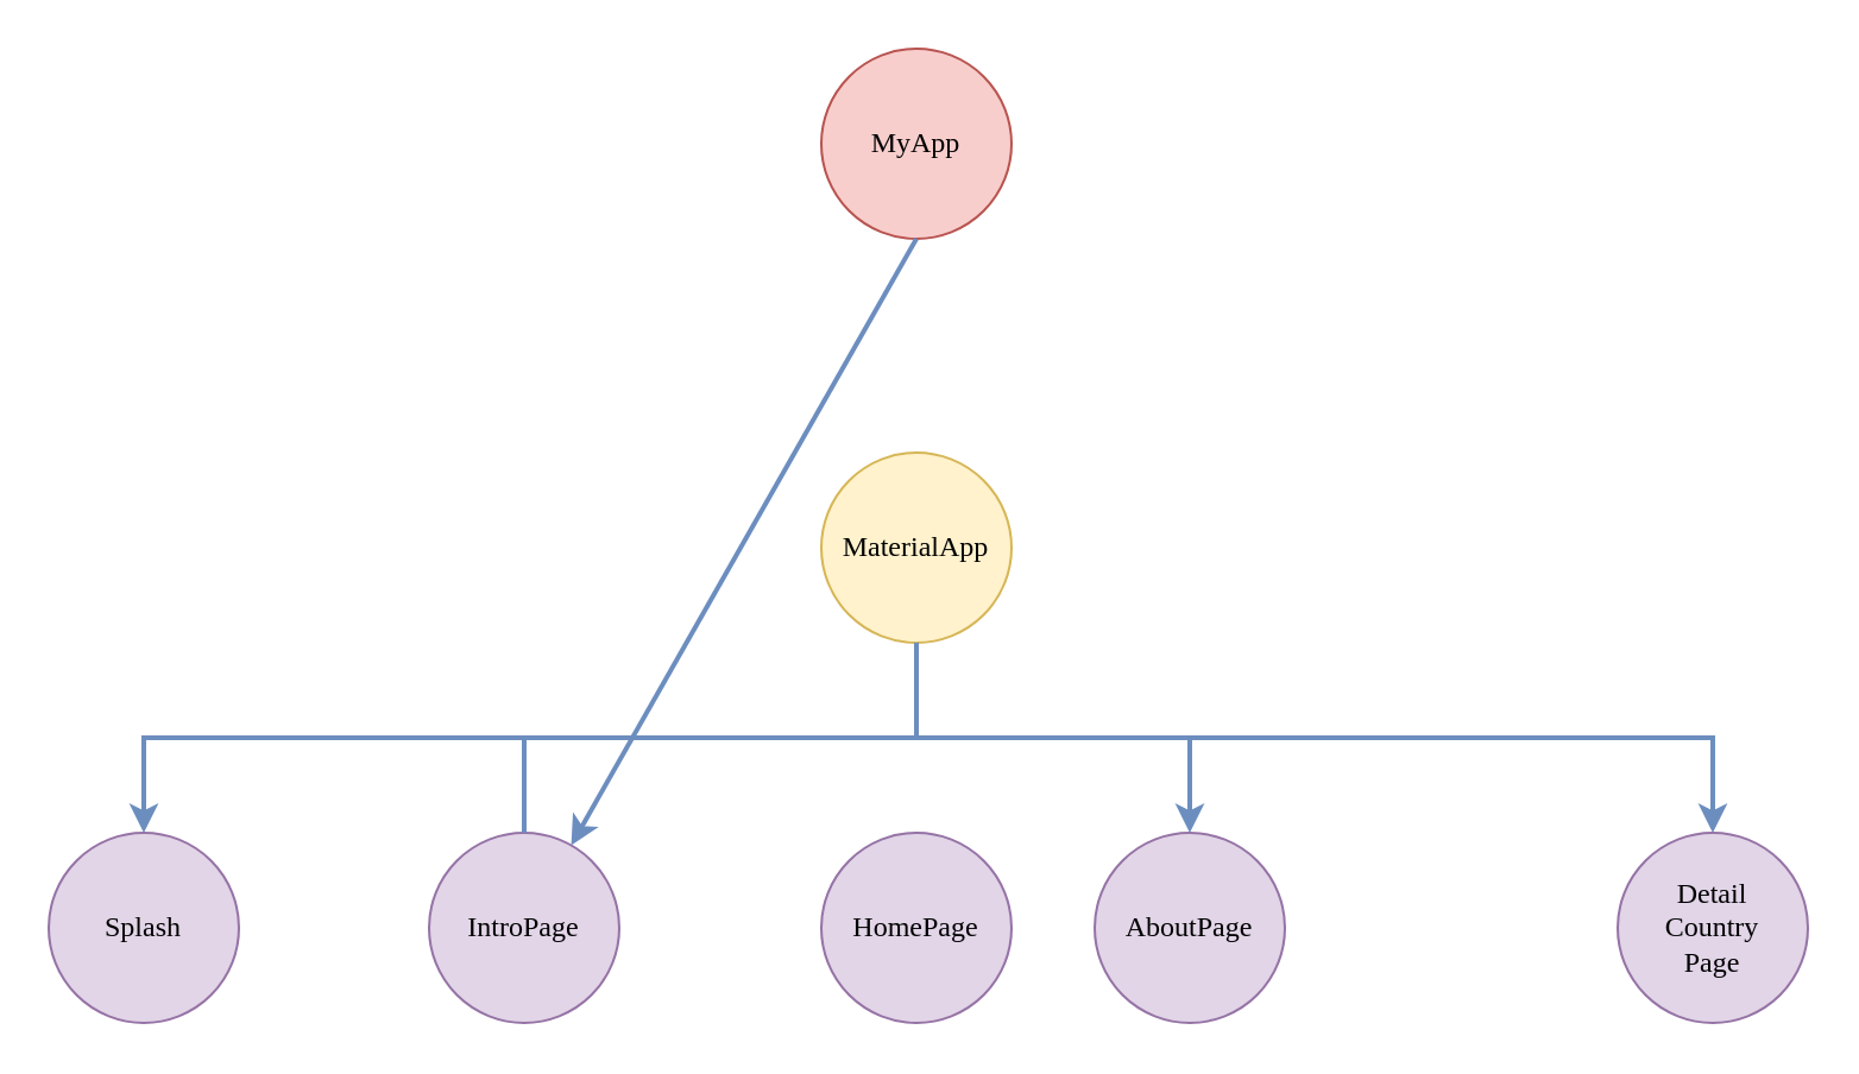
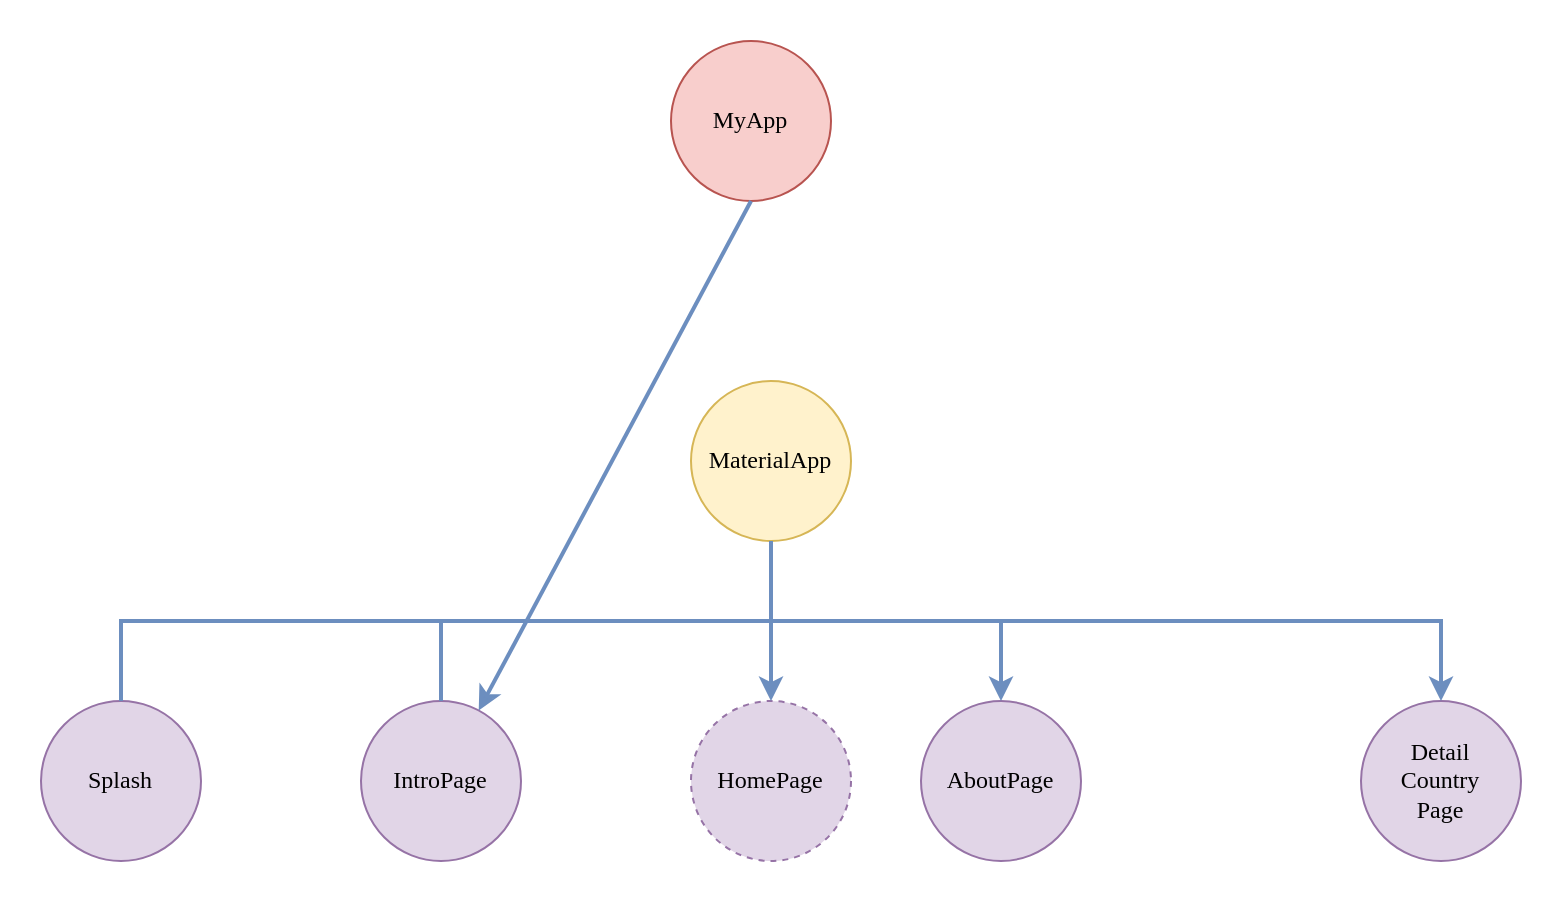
  <mxCell id="0" />
  <mxCell id="1" parent="0" />
- <mxCell id="2" value="MyApp" style="ellipse;whiteSpace=wrap;html=1;aspect=fixed;fillColor=#f8cecc;strokeColor=#b85450;fontFamily=Verdana;" vertex="1" parent="1"><mxGeometry x="345" y="20" width="80" height="80" as="geometry" /></mxCell>
+ <mxCell id="2" value="MyApp" style="ellipse;whiteSpace=wrap;html=1;aspect=fixed;fillColor=#f8cecc;strokeColor=#b85450;fontFamily=Verdana;" vertex="1" parent="1"><mxGeometry x="335" y="20" width="80" height="80" as="geometry" /></mxCell>
  <mxCell id="3" value="MaterialApp" style="ellipse;whiteSpace=wrap;html=1;aspect=fixed;fontFamily=Verdana;fillColor=#fff2cc;strokeColor=#d6b656;" vertex="1" parent="1"><mxGeometry x="345" y="190" width="80" height="80" as="geometry" /></mxCell>
- <mxCell id="4" value="HomePage" style="ellipse;whiteSpace=wrap;html=1;aspect=fixed;fontFamily=Verdana;fillColor=#e1d5e7;strokeColor=#9673a6;" vertex="1" parent="1"><mxGeometry x="345" y="350" width="80" height="80" as="geometry" /></mxCell>
+ <mxCell id="4" value="HomePage" style="ellipse;whiteSpace=wrap;html=1;aspect=fixed;fontFamily=Verdana;fillColor=#e1d5e7;strokeColor=#9673a6;dashed=1;" vertex="1" parent="1"><mxGeometry x="345" y="350" width="80" height="80" as="geometry" /></mxCell>
  <mxCell id="5" value="IntroPage" style="ellipse;whiteSpace=wrap;html=1;aspect=fixed;fontFamily=Verdana;fillColor=#e1d5e7;strokeColor=#9673a6;" vertex="1" parent="1"><mxGeometry x="180" y="350" width="80" height="80" as="geometry" /></mxCell>
  <mxCell id="6" value="AboutPage" style="ellipse;whiteSpace=wrap;html=1;aspect=fixed;fontFamily=Verdana;fillColor=#e1d5e7;strokeColor=#9673a6;" vertex="1" parent="1"><mxGeometry x="460" y="350" width="80" height="80" as="geometry" /></mxCell>
  <mxCell id="7" value="Splash" style="ellipse;whiteSpace=wrap;html=1;aspect=fixed;fontFamily=Verdana;fillColor=#e1d5e7;strokeColor=#9673a6;" vertex="1" parent="1"><mxGeometry x="20" y="350" width="80" height="80" as="geometry" /></mxCell>
  <mxCell id="8" value="&lt;div&gt;Detail&lt;/div&gt;&lt;div&gt;Country&lt;/div&gt;&lt;div&gt;Page&lt;/div&gt;" style="ellipse;html=1;aspect=fixed;fontFamily=Verdana;whiteSpace=wrap;fillColor=#e1d5e7;strokeColor=#9673a6;" vertex="1" parent="1"><mxGeometry x="680" y="350" width="80" height="80" as="geometry" /></mxCell>
  <mxCell id="9" value="" style="endArrow=classic;html=1;fontFamily=Verdana;fontColor=#6666FF;exitX=0.5;exitY=1;exitDx=0;exitDy=0;fillColor=#dae8fc;strokeColor=#6c8ebf;strokeWidth=2;" edge="1" parent="1" source="2" target="5"><mxGeometry width="50" height="50" relative="1" as="geometry"><mxPoint x="380" y="180" as="sourcePoint" /><mxPoint x="430" y="130" as="targetPoint" /></mxGeometry></mxCell>
  <mxCell id="10" value="" style="edgeStyle=elbowEdgeStyle;elbow=vertical;endArrow=classic;html=1;fontFamily=Verdana;fontColor=#6666FF;entryX=0.5;entryY=0;entryDx=0;entryDy=0;strokeColor=none;rounded=0;" edge="1" parent="1" source="3" target="8"><mxGeometry width="50" height="50" relative="1" as="geometry"><mxPoint x="380" y="330" as="sourcePoint" /><mxPoint x="430" y="280" as="targetPoint" /></mxGeometry></mxCell>
  <mxCell id="11" value="" style="edgeStyle=elbowEdgeStyle;elbow=vertical;endArrow=none;html=1;fontFamily=Verdana;fontColor=#6666FF;exitX=0.5;exitY=1;exitDx=0;exitDy=0;entryX=0.5;entryY=0;entryDx=0;entryDy=0;rounded=0;fillColor=#dae8fc;strokeColor=#6c8ebf;strokeWidth=2;" edge="1" parent="1" source="3" target="5"><mxGeometry width="50" height="50" relative="1" as="geometry"><mxPoint x="380" y="330" as="sourcePoint" /><mxPoint x="430" y="280" as="targetPoint" /></mxGeometry></mxCell>
- <mxCell id="12" value="" style="edgeStyle=elbowEdgeStyle;elbow=vertical;endArrow=classic;html=1;fontFamily=Verdana;fontColor=#6666FF;exitX=0.5;exitY=1;exitDx=0;exitDy=0;entryX=0.5;entryY=0;entryDx=0;entryDy=0;rounded=0;fillColor=#dae8fc;strokeColor=#6c8ebf;strokeWidth=2;" edge="1" parent="1" source="3" target="7"><mxGeometry width="50" height="50" relative="1" as="geometry"><mxPoint x="380" y="330" as="sourcePoint" /><mxPoint x="430" y="280" as="targetPoint" /></mxGeometry></mxCell>
+ <mxCell id="12" value="" style="edgeStyle=elbowEdgeStyle;elbow=vertical;endArrow=none;html=1;fontFamily=Verdana;fontColor=#6666FF;exitX=0.5;exitY=1;exitDx=0;exitDy=0;entryX=0.5;entryY=0;entryDx=0;entryDy=0;rounded=0;fillColor=#dae8fc;strokeColor=#6c8ebf;strokeWidth=2;" edge="1" parent="1" source="3" target="7"><mxGeometry width="50" height="50" relative="1" as="geometry"><mxPoint x="380" y="330" as="sourcePoint" /><mxPoint x="430" y="280" as="targetPoint" /></mxGeometry></mxCell>
  <mxCell id="13" value="" style="edgeStyle=elbowEdgeStyle;elbow=vertical;endArrow=classic;html=1;fontFamily=Verdana;fontColor=#6666FF;exitX=0.5;exitY=1;exitDx=0;exitDy=0;rounded=0;entryX=0.5;entryY=0;entryDx=0;entryDy=0;fillColor=#dae8fc;strokeColor=#6c8ebf;strokeWidth=2;" edge="1" parent="1" source="3" target="8"><mxGeometry width="50" height="50" relative="1" as="geometry"><mxPoint x="380" y="330" as="sourcePoint" /><mxPoint x="620" y="350" as="targetPoint" /></mxGeometry></mxCell>
+ <mxCell id="14" value="" style="endArrow=classic;html=1;fontFamily=Verdana;fontColor=#6666FF;exitX=0.5;exitY=1;exitDx=0;exitDy=0;entryX=0.5;entryY=0;entryDx=0;entryDy=0;fillColor=#dae8fc;strokeColor=#6c8ebf;strokeWidth=2;" edge="1" parent="1" source="3" target="4"><mxGeometry width="50" height="50" relative="1" as="geometry"><mxPoint x="360" y="330" as="sourcePoint" /><mxPoint x="410" y="280" as="targetPoint" /></mxGeometry></mxCell>
  <mxCell id="15" value="" style="edgeStyle=elbowEdgeStyle;elbow=vertical;endArrow=classic;html=1;fontFamily=Verdana;fontColor=#6666FF;exitX=0.5;exitY=1;exitDx=0;exitDy=0;entryX=0.5;entryY=0;entryDx=0;entryDy=0;rounded=0;fillColor=#dae8fc;strokeColor=#6c8ebf;strokeWidth=2;" edge="1" parent="1" source="3" target="6"><mxGeometry width="50" height="50" relative="1" as="geometry"><mxPoint x="350" y="240" as="sourcePoint" /><mxPoint x="400" y="190" as="targetPoint" /></mxGeometry></mxCell>
